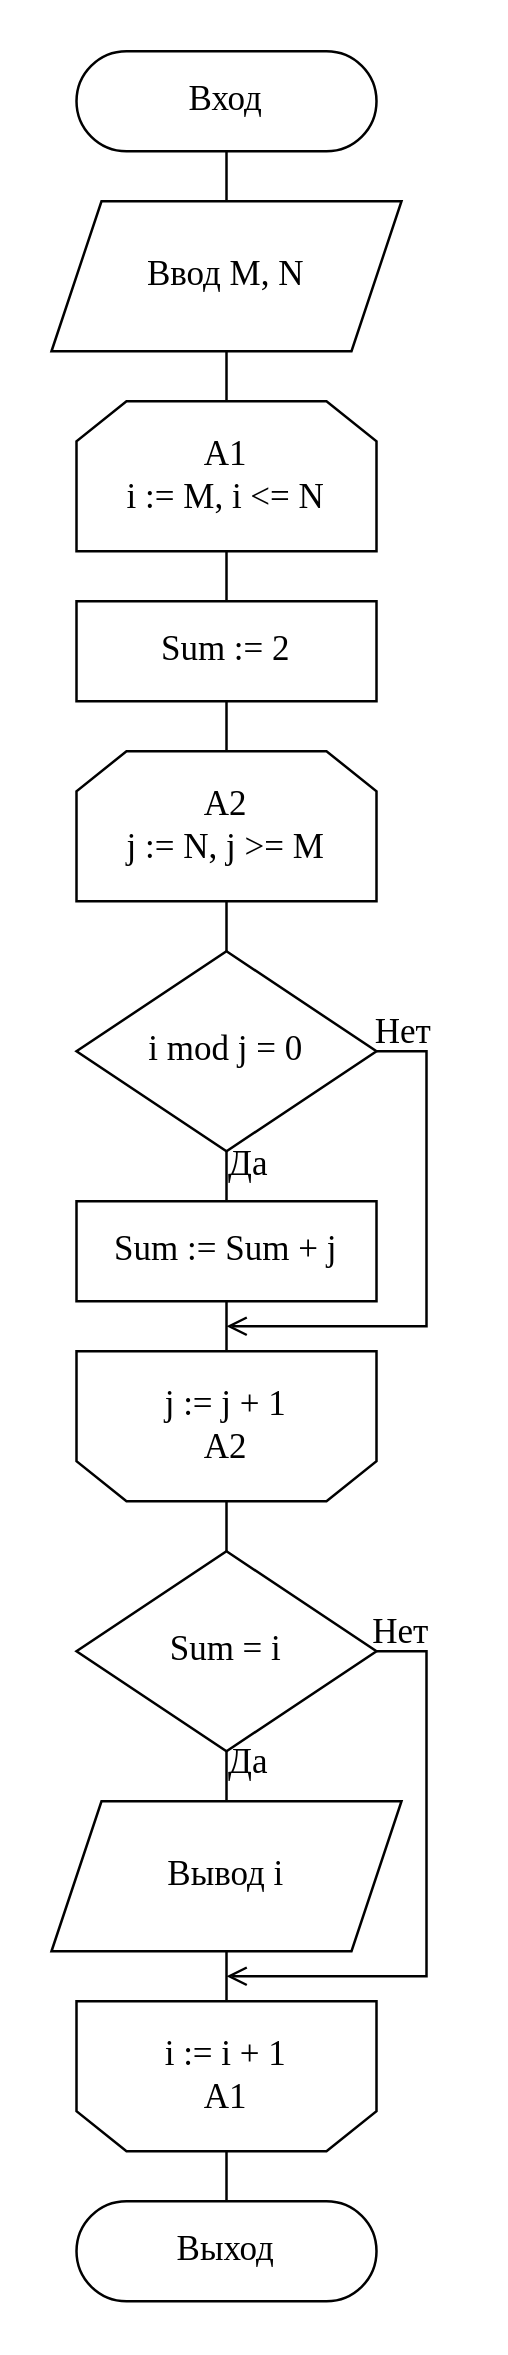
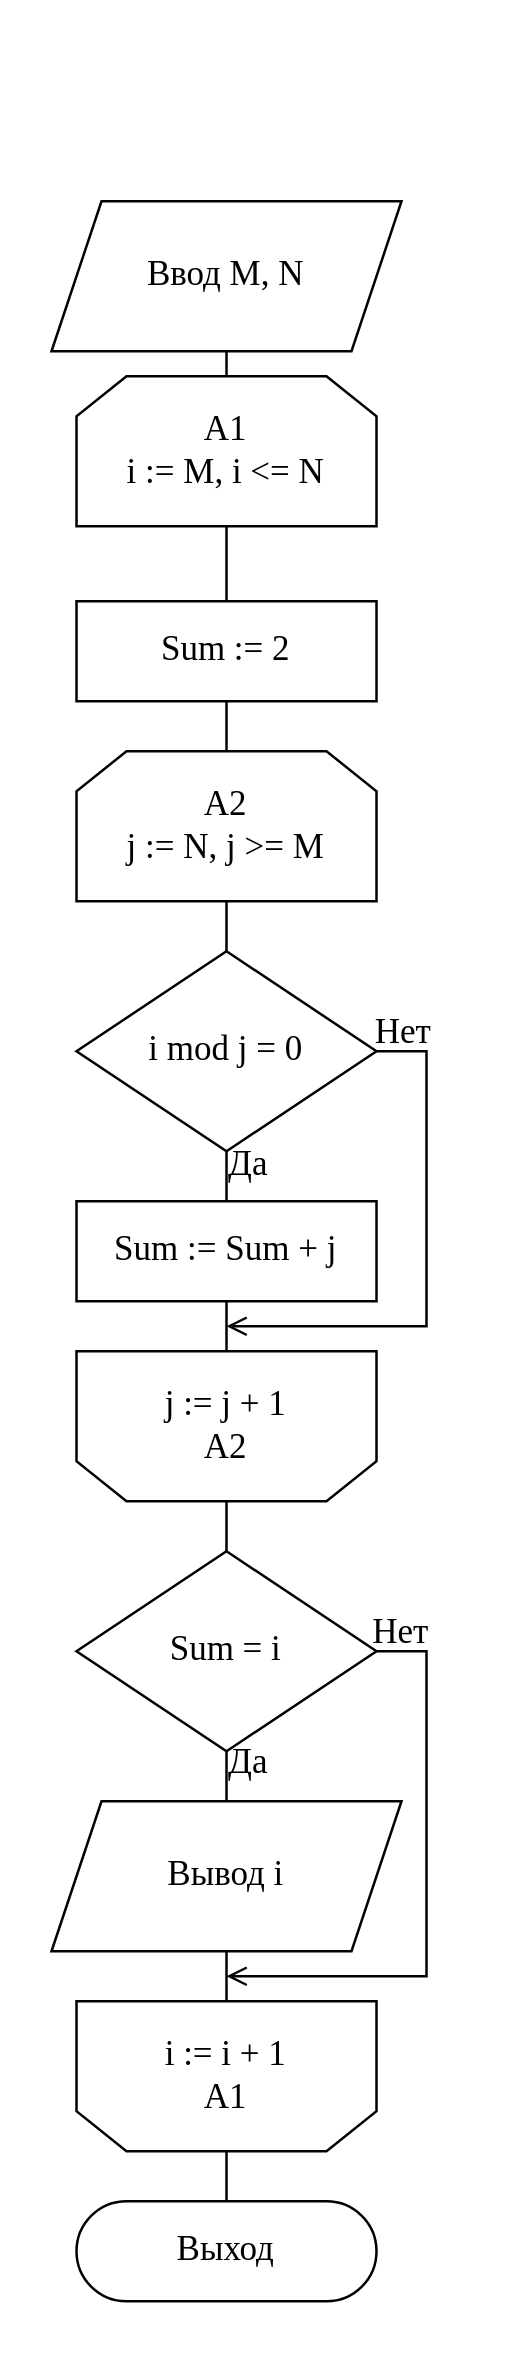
  <mxCell id="0" />
  <mxCell id="1" parent="0" />
- <mxCell id="2" style="edgeStyle=orthogonalEdgeStyle;rounded=0;orthogonalLoop=1;jettySize=auto;html=1;exitX=0.5;exitY=1;exitDx=0;exitDy=0;entryX=0.5;entryY=0;entryDx=0;entryDy=0;endArrow=none;endFill=0;fontFamily=Times New Roman;fontSize=14;" parent="1" source="3" target="5" edge="1"><mxGeometry relative="1" as="geometry" /></mxCell>
- <mxCell id="3" value="Вход" style="rounded=1;whiteSpace=wrap;html=1;arcSize=50;fontFamily=Times New Roman;fontSize=14;" parent="1" vertex="1"><mxGeometry x="30" y="20" width="120" height="40" as="geometry" /></mxCell>
  <mxCell id="4" style="edgeStyle=orthogonalEdgeStyle;rounded=0;orthogonalLoop=1;jettySize=auto;html=1;exitX=0.5;exitY=1;exitDx=0;exitDy=0;entryX=0.5;entryY=0;entryDx=0;entryDy=0;endArrow=none;endFill=0;fontFamily=Times New Roman;fontSize=14;" parent="1" source="5" target="7" edge="1"><mxGeometry relative="1" as="geometry" /></mxCell>
  <mxCell id="5" value="Ввод M, N" style="shape=parallelogram;perimeter=parallelogramPerimeter;whiteSpace=wrap;html=1;fixedSize=1;fontFamily=Times New Roman;fontSize=14;" parent="1" vertex="1"><mxGeometry x="20" y="80" width="140" height="60" as="geometry" /></mxCell>
  <mxCell id="6" style="edgeStyle=orthogonalEdgeStyle;rounded=0;orthogonalLoop=1;jettySize=auto;html=1;exitX=0.5;exitY=1;exitDx=0;exitDy=0;entryX=0.5;entryY=0;entryDx=0;entryDy=0;endArrow=none;endFill=0;fontFamily=Times New Roman;fontSize=14;" parent="1" source="7" target="9" edge="1"><mxGeometry relative="1" as="geometry" /></mxCell>
- <mxCell id="7" value="A1&lt;br style=&quot;font-size: 14px;&quot;&gt;i := M, i &amp;lt;= N" style="shape=loopLimit;whiteSpace=wrap;html=1;fontSize=14;rounded=0;fontFamily=Times New Roman;" parent="1" vertex="1"><mxGeometry x="30" y="160" width="120" height="60" as="geometry" /></mxCell>
+ <mxCell id="7" value="A1&lt;br style=&quot;font-size: 14px;&quot;&gt;i := M, i &amp;lt;= N" style="shape=loopLimit;whiteSpace=wrap;html=1;fontSize=14;rounded=0;fontFamily=Times New Roman;" parent="1" vertex="1"><mxGeometry x="30" y="150" width="120" height="60" as="geometry" /></mxCell>
  <mxCell id="8" style="edgeStyle=orthogonalEdgeStyle;rounded=0;orthogonalLoop=1;jettySize=auto;html=1;exitX=0.5;exitY=1;exitDx=0;exitDy=0;entryX=0.5;entryY=0;entryDx=0;entryDy=0;endArrow=none;endFill=0;fontFamily=Times New Roman;fontSize=14;" parent="1" source="9" target="11" edge="1"><mxGeometry relative="1" as="geometry" /></mxCell>
  <mxCell id="9" value="Sum := 2" style="rounded=0;whiteSpace=wrap;html=1;fontSize=14;fontFamily=Times New Roman;" parent="1" vertex="1"><mxGeometry x="30" y="240" width="120" height="40" as="geometry" /></mxCell>
  <mxCell id="10" style="edgeStyle=orthogonalEdgeStyle;rounded=0;orthogonalLoop=1;jettySize=auto;html=1;exitX=0.5;exitY=1;exitDx=0;exitDy=0;entryX=0.5;entryY=0;entryDx=0;entryDy=0;endArrow=none;endFill=0;fontFamily=Times New Roman;fontSize=14;" parent="1" source="11" target="14" edge="1"><mxGeometry relative="1" as="geometry" /></mxCell>
  <mxCell id="11" value="A2&lt;br style=&quot;font-size: 14px;&quot;&gt;j := N, j &amp;gt;= M" style="shape=loopLimit;whiteSpace=wrap;html=1;fontSize=14;rounded=0;fontFamily=Times New Roman;" parent="1" vertex="1"><mxGeometry x="30" y="300" width="120" height="60" as="geometry" /></mxCell>
  <mxCell id="12" style="edgeStyle=orthogonalEdgeStyle;rounded=0;orthogonalLoop=1;jettySize=auto;html=1;exitX=0.5;exitY=1;exitDx=0;exitDy=0;entryX=0.5;entryY=0;entryDx=0;entryDy=0;endArrow=none;endFill=0;fontFamily=Times New Roman;fontSize=14;" parent="1" source="14" target="16" edge="1"><mxGeometry relative="1" as="geometry" /></mxCell>
  <mxCell id="13" style="edgeStyle=orthogonalEdgeStyle;rounded=0;orthogonalLoop=1;jettySize=auto;html=1;exitX=1;exitY=0.5;exitDx=0;exitDy=0;endArrow=open;endFill=0;fontFamily=Times New Roman;fontSize=14;" parent="1" source="14" edge="1"><mxGeometry relative="1" as="geometry"><mxPoint x="90" y="530" as="targetPoint" /><Array as="points"><mxPoint x="170" y="420" /><mxPoint x="170" y="530" /></Array></mxGeometry></mxCell>
  <mxCell id="14" value="i mod j = 0" style="rhombus;whiteSpace=wrap;html=1;fontFamily=Times New Roman;fontSize=14;" parent="1" vertex="1"><mxGeometry x="30" y="380" width="120" height="80" as="geometry" /></mxCell>
  <mxCell id="15" style="edgeStyle=orthogonalEdgeStyle;rounded=0;orthogonalLoop=1;jettySize=auto;html=1;exitX=0.5;exitY=1;exitDx=0;exitDy=0;entryX=0.5;entryY=0;entryDx=0;entryDy=0;endArrow=none;endFill=0;fontFamily=Times New Roman;fontSize=14;" parent="1" source="16" target="18" edge="1"><mxGeometry relative="1" as="geometry" /></mxCell>
  <mxCell id="16" value="Sum := Sum + j" style="rounded=0;whiteSpace=wrap;html=1;fontSize=14;fontFamily=Times New Roman;" parent="1" vertex="1"><mxGeometry x="30" y="480" width="120" height="40" as="geometry" /></mxCell>
  <mxCell id="17" style="edgeStyle=orthogonalEdgeStyle;rounded=0;orthogonalLoop=1;jettySize=auto;html=1;exitX=0.5;exitY=1;exitDx=0;exitDy=0;entryX=0.5;entryY=0;entryDx=0;entryDy=0;endArrow=none;endFill=0;fontFamily=Times New Roman;fontSize=14;" parent="1" source="18" target="21" edge="1"><mxGeometry relative="1" as="geometry" /></mxCell>
  <mxCell id="18" value="j := j + 1&lt;br style=&quot;font-size: 14px;&quot;&gt;A2" style="shape=loopLimit;whiteSpace=wrap;html=1;fontSize=14;rounded=0;flipV=1;fontFamily=Times New Roman;" parent="1" vertex="1"><mxGeometry x="30" y="540" width="120" height="60" as="geometry" /></mxCell>
  <mxCell id="19" style="edgeStyle=orthogonalEdgeStyle;rounded=0;orthogonalLoop=1;jettySize=auto;html=1;exitX=0.5;exitY=1;exitDx=0;exitDy=0;entryX=0.5;entryY=0;entryDx=0;entryDy=0;endArrow=none;endFill=0;fontFamily=Times New Roman;fontSize=14;" parent="1" source="21" target="23" edge="1"><mxGeometry relative="1" as="geometry" /></mxCell>
  <mxCell id="20" style="edgeStyle=orthogonalEdgeStyle;rounded=0;orthogonalLoop=1;jettySize=auto;html=1;exitX=1;exitY=0.5;exitDx=0;exitDy=0;endArrow=open;endFill=0;fontFamily=Times New Roman;fontSize=14;" parent="1" source="21" edge="1"><mxGeometry relative="1" as="geometry"><mxPoint x="90" y="790" as="targetPoint" /><Array as="points"><mxPoint x="170" y="660" /><mxPoint x="170" y="790" /></Array></mxGeometry></mxCell>
  <mxCell id="21" value="Sum = i" style="rhombus;whiteSpace=wrap;html=1;fontFamily=Times New Roman;fontSize=14;" parent="1" vertex="1"><mxGeometry x="30" y="620" width="120" height="80" as="geometry" /></mxCell>
  <mxCell id="22" style="edgeStyle=orthogonalEdgeStyle;rounded=0;orthogonalLoop=1;jettySize=auto;html=1;exitX=0.5;exitY=1;exitDx=0;exitDy=0;entryX=0.5;entryY=0;entryDx=0;entryDy=0;endArrow=none;endFill=0;fontFamily=Times New Roman;fontSize=14;" parent="1" source="23" target="25" edge="1"><mxGeometry relative="1" as="geometry" /></mxCell>
  <mxCell id="23" value="Вывод i" style="shape=parallelogram;perimeter=parallelogramPerimeter;whiteSpace=wrap;html=1;fixedSize=1;fontFamily=Times New Roman;fontSize=14;" parent="1" vertex="1"><mxGeometry x="20" y="720" width="140" height="60" as="geometry" /></mxCell>
  <mxCell id="24" style="edgeStyle=orthogonalEdgeStyle;rounded=0;orthogonalLoop=1;jettySize=auto;html=1;exitX=0.5;exitY=1;exitDx=0;exitDy=0;entryX=0.5;entryY=0;entryDx=0;entryDy=0;endArrow=none;endFill=0;fontFamily=Times New Roman;fontSize=14;" parent="1" source="25" target="26" edge="1"><mxGeometry relative="1" as="geometry" /></mxCell>
  <mxCell id="25" value="i := i + 1&lt;br style=&quot;font-size: 14px;&quot;&gt;A1" style="shape=loopLimit;whiteSpace=wrap;html=1;fontSize=14;rounded=0;flipV=1;fontFamily=Times New Roman;" parent="1" vertex="1"><mxGeometry x="30" y="800" width="120" height="60" as="geometry" /></mxCell>
  <mxCell id="26" value="Выход" style="rounded=1;whiteSpace=wrap;html=1;arcSize=50;fontFamily=Times New Roman;fontSize=14;" parent="1" vertex="1"><mxGeometry x="30" y="880" width="120" height="40" as="geometry" /></mxCell>
  <mxCell id="27" value="Да" style="text;html=1;strokeColor=none;fillColor=none;align=center;verticalAlign=middle;whiteSpace=wrap;rounded=0;fontFamily=Times New Roman;fontSize=14;" parent="1" vertex="1"><mxGeometry x="79" y="695" width="40" height="20" as="geometry" /></mxCell>
  <mxCell id="28" value="Нет" style="text;html=1;strokeColor=none;fillColor=none;align=center;verticalAlign=middle;whiteSpace=wrap;rounded=0;fontFamily=Times New Roman;fontSize=14;" parent="1" vertex="1"><mxGeometry x="140" y="643" width="40" height="20" as="geometry" /></mxCell>
  <mxCell id="29" value="Да" style="text;html=1;strokeColor=none;fillColor=none;align=center;verticalAlign=middle;whiteSpace=wrap;rounded=0;fontFamily=Times New Roman;fontSize=14;" parent="1" vertex="1"><mxGeometry x="79" y="456" width="40" height="20" as="geometry" /></mxCell>
  <mxCell id="30" value="Нет" style="text;html=1;strokeColor=none;fillColor=none;align=center;verticalAlign=middle;whiteSpace=wrap;rounded=0;fontFamily=Times New Roman;fontSize=14;" parent="1" vertex="1"><mxGeometry x="141" y="403" width="40" height="20" as="geometry" /></mxCell>
